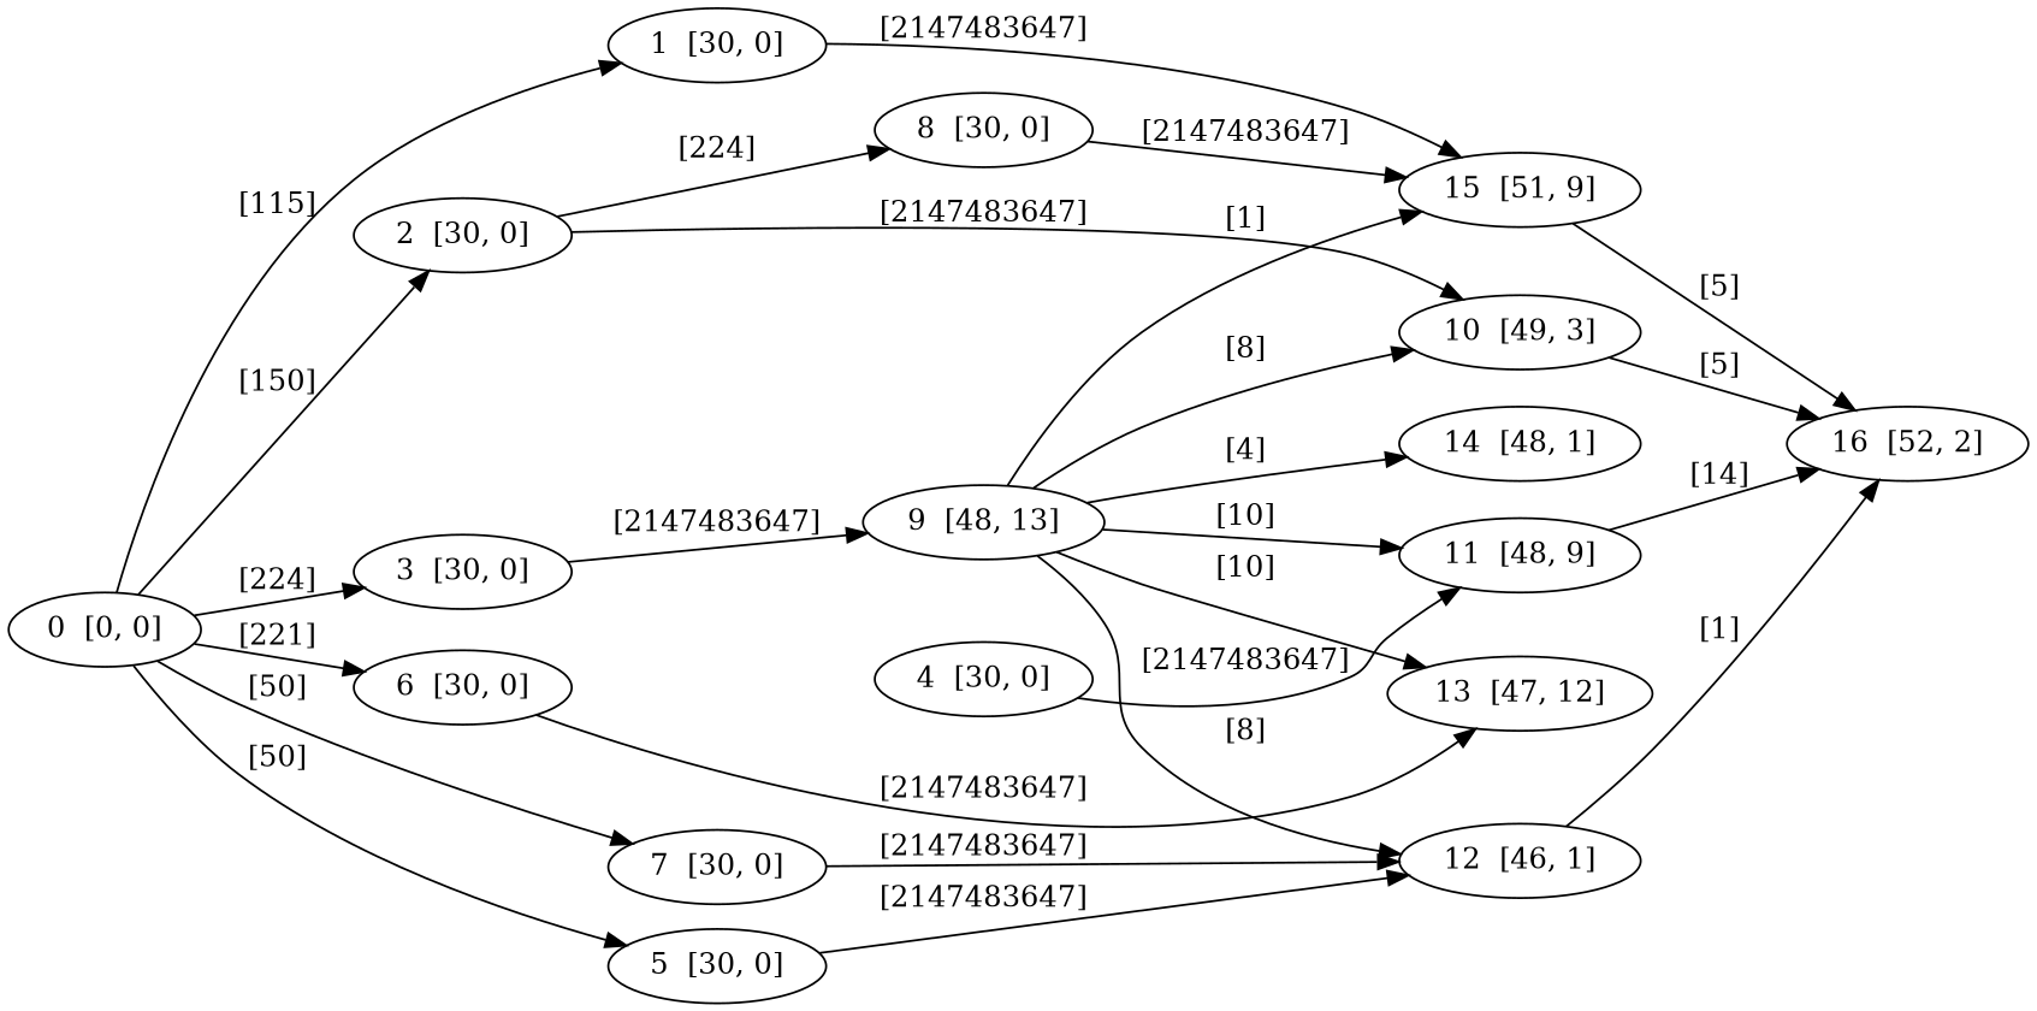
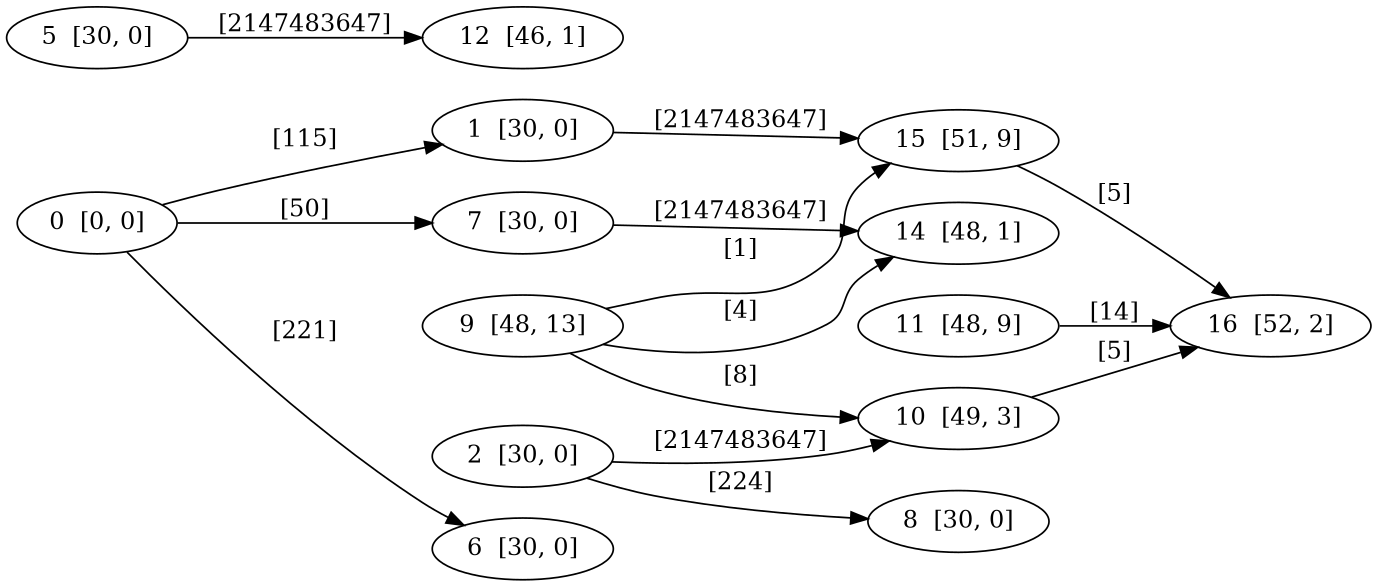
  digraph {
    rankdir=LR
    n1 [label="0  [0, 0]"]
    n2 [label="1  [30, 0]"]
    n3 [label="2  [30, 0]"]
-   n4 [label="3  [30, 0]"]
    n5 [label="5  [30, 0]"]
    n6 [label="6  [30, 0]"]
    n7 [label="7  [30, 0]"]
    n8 [label="15  [51, 9]"]
    n9 [label="8  [30, 0]"]
    n10 [label="10  [49, 3]"]
    n11 [label="9  [48, 13]"]
-   n12 [label="4  [30, 0]"]
    n13 [label="11  [48, 9]"]
    n14 [label="12  [46, 1]"]
-   n15 [label="13  [47, 12]"]
    n16 [label="14  [48, 1]"]
    n17 [label="16  [52, 2]"]
    n1 -> n2 [label="[115]"]
-   n1 -> n3 [label="[150]"]
-   n1 -> n4 [label="[224]"]
-   n1 -> n5 [label="[50]"]
    n1 -> n6 [label="[221]"]
    n1 -> n7 [label="[50]"]
    n2 -> n8 [label="[2147483647]"]
    n3 -> n9 [label="[224]"]
    n3 -> n10 [label="[2147483647]"]
-   n4 -> n11 [label="[2147483647]"]
    n5 -> n14 [label="[2147483647]"]
-   n6 -> n15 [label="[2147483647]"]
-   n7 -> n14 [label="[2147483647]"]
+   n7 -> n16 [label="[2147483647]"]
    n8 -> n17 [label="[5]"]
-   n9 -> n8 [label="[2147483647]"]
    n10 -> n17 [label="[5]"]
    n11 -> n8 [label="[1]"]
    n11 -> n10 [label="[8]"]
-   n11 -> n13 [label="[10]"]
-   n11 -> n14 [label="[8]"]
-   n11 -> n15 [label="[10]"]
    n11 -> n16 [label="[4]"]
-   n12 -> n13 [label="[2147483647]"]
    n13 -> n17 [label="[14]"]
-   n14 -> n17 [label="[1]"]
  }
